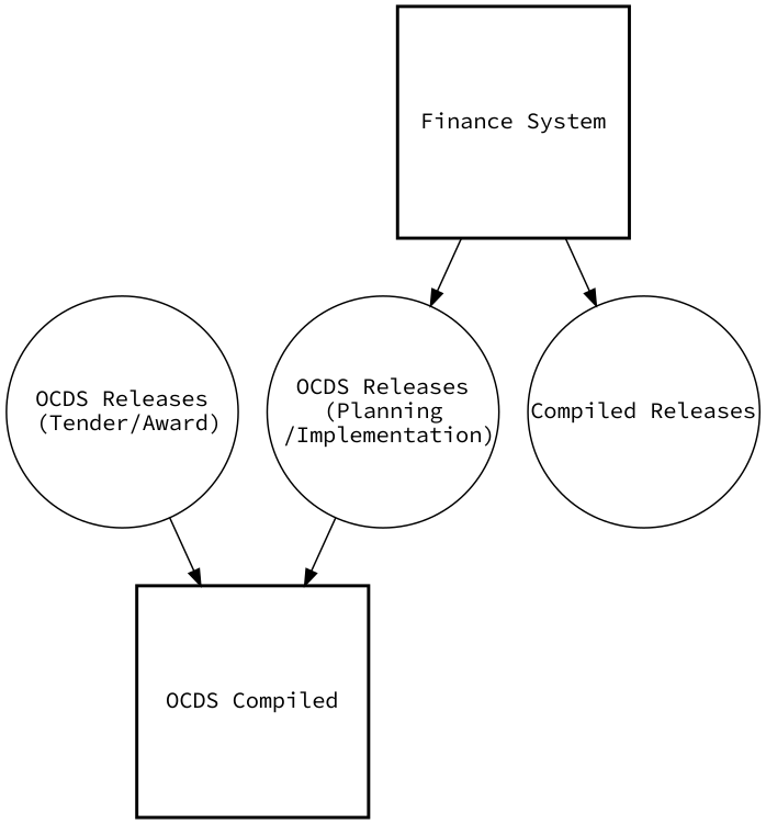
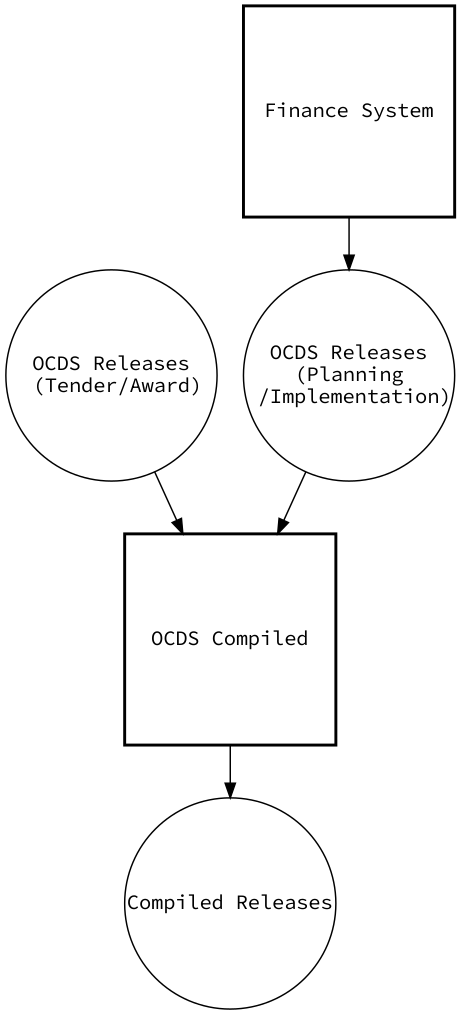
  digraph {
    fontname="Source Code Pro"
    node [fixedsize=true fontname="Source Code Pro" shape=circle]
    edge [fontname="Source Code Pro"]
    n1 [label="OCDS Releases\n (Tender/Award)" width=2]
    n2 [label="OCDS Compiled" shape=square style=bold width=2]
    n3 [label="Finance System" shape=square style=bold width=2]
    n4 [label="OCDS Releases\n (Planning \n /Implementation)" width=2]
    n5 [label="Compiled Releases" width=2]
    n1 -> n2
-   n3 -> n5
+   n2 -> n5
    n3 -> n4
    n4 -> n2
  }
